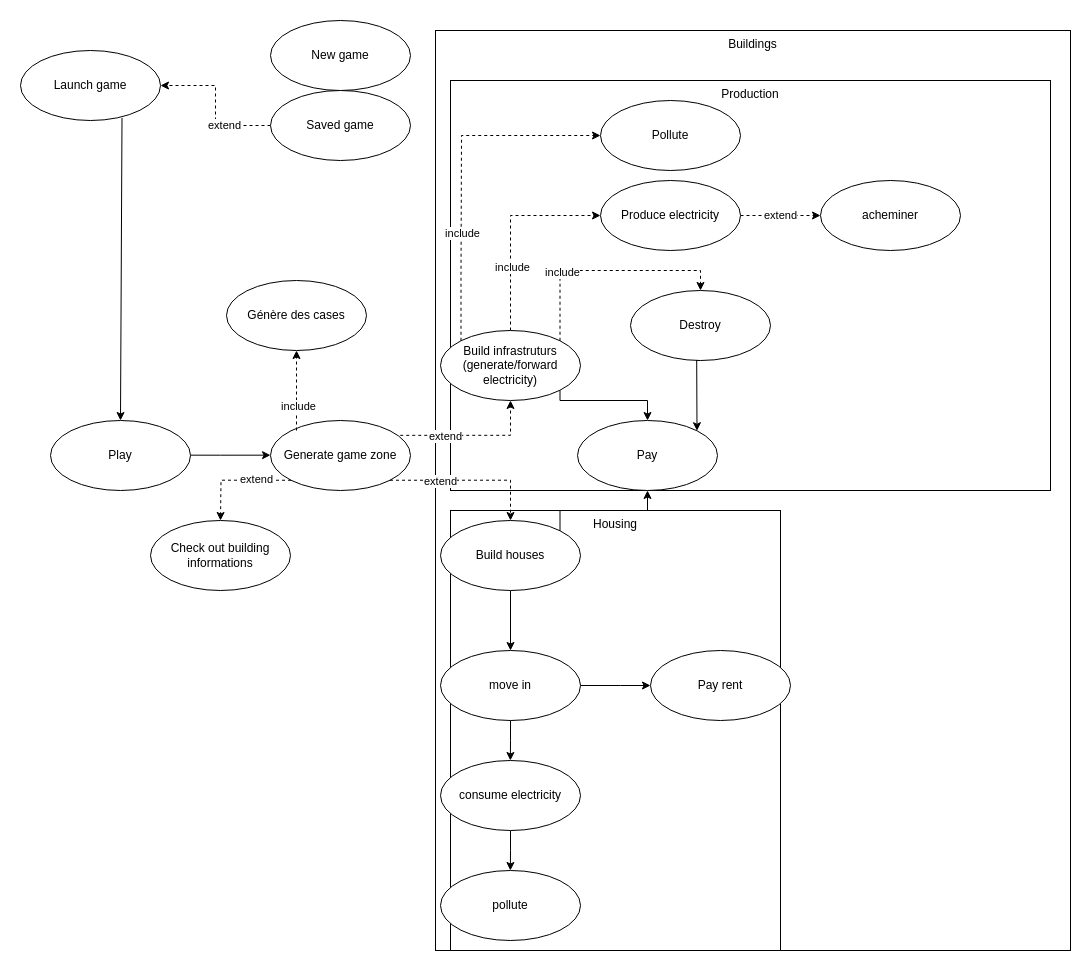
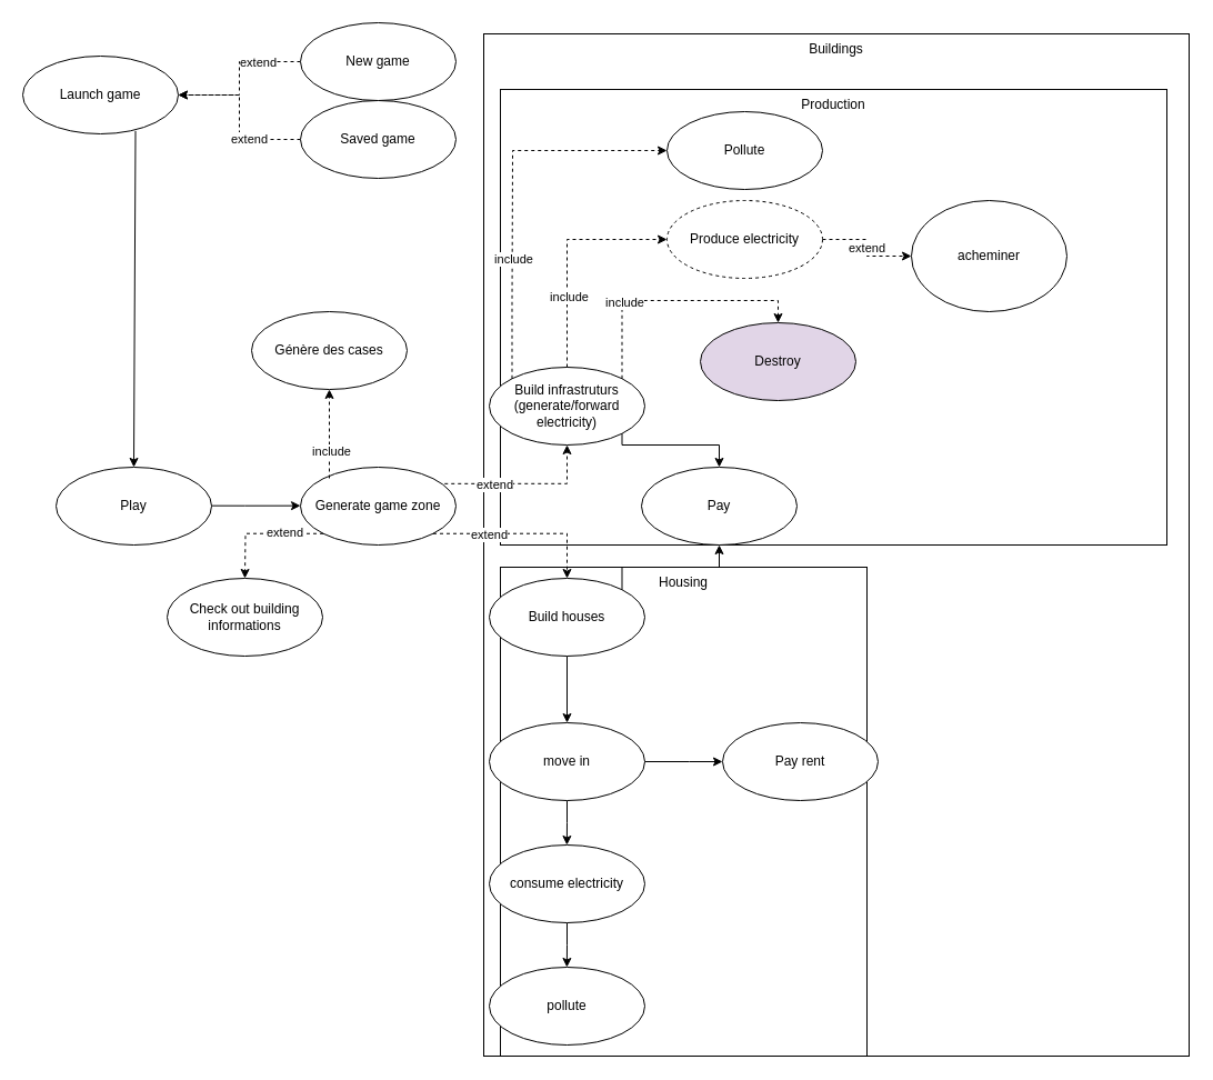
  <mxCell id="0" />
  <mxCell id="1" parent="0" />
  <mxCell id="2" value="Housing" style="rounded=0;whiteSpace=wrap;html=1;fillColor=none;gradientColor=none;align=center;verticalAlign=top;" parent="1" vertex="1"><mxGeometry x="450" y="510" width="330" height="440" as="geometry" /></mxCell>
  <mxCell id="3" value="Buildings" style="rounded=0;whiteSpace=wrap;html=1;fillColor=none;gradientColor=none;align=center;verticalAlign=top;" parent="1" vertex="1"><mxGeometry x="435" y="30" width="635" height="920" as="geometry" /></mxCell>
  <mxCell id="4" value="Production" style="rounded=0;whiteSpace=wrap;html=1;fillColor=none;gradientColor=none;align=center;verticalAlign=top;" parent="1" vertex="1"><mxGeometry x="450" y="80" width="600" height="410" as="geometry" /></mxCell>
  <mxCell id="5" value="Launch game" style="ellipse;whiteSpace=wrap;html=1;" parent="1" vertex="1"><mxGeometry x="20" y="50" width="140" height="70" as="geometry" /></mxCell>
+ <mxCell id="6" style="rounded=0;orthogonalLoop=1;jettySize=auto;html=1;entryX=1;entryY=0.5;entryDx=0;entryDy=0;edgeStyle=orthogonalEdgeStyle;dashed=1;" parent="1" source="8" target="5" edge="1"><mxGeometry relative="1" as="geometry" /></mxCell>
+ <mxCell id="7" value="extend" style="edgeLabel;html=1;align=center;verticalAlign=middle;resizable=0;points=[];" parent="6" vertex="1" connectable="0"><mxGeometry x="-0.443" relative="1" as="geometry"><mxPoint as="offset" /></mxGeometry></mxCell>
  <mxCell id="8" value="New game" style="ellipse;whiteSpace=wrap;html=1;" parent="1" vertex="1"><mxGeometry x="270" y="20" width="140" height="70" as="geometry" /></mxCell>
  <mxCell id="9" style="edgeStyle=orthogonalEdgeStyle;rounded=0;orthogonalLoop=1;jettySize=auto;html=1;dashed=1;" parent="1" source="11" target="5" edge="1"><mxGeometry relative="1" as="geometry" /></mxCell>
  <mxCell id="10" value="extend" style="edgeLabel;html=1;align=center;verticalAlign=middle;resizable=0;points=[];" parent="9" vertex="1" connectable="0"><mxGeometry x="-0.373" y="-1" relative="1" as="geometry"><mxPoint as="offset" /></mxGeometry></mxCell>
  <mxCell id="11" value="Saved game" style="ellipse;whiteSpace=wrap;html=1;" parent="1" vertex="1"><mxGeometry x="270" y="90" width="140" height="70" as="geometry" /></mxCell>
  <mxCell id="12" value="Play" style="ellipse;whiteSpace=wrap;html=1;" parent="1" vertex="1"><mxGeometry x="50" y="420" width="140" height="70" as="geometry" /></mxCell>
  <mxCell id="13" value="" style="edgeStyle=orthogonalEdgeStyle;rounded=0;orthogonalLoop=1;jettySize=auto;html=1;" parent="1" edge="1"><mxGeometry relative="1" as="geometry"><mxPoint x="190" y="454.66" as="sourcePoint" /><mxPoint x="270" y="454.66" as="targetPoint" /><Array as="points"><mxPoint x="220" y="455" /><mxPoint x="220" y="455" /></Array></mxGeometry></mxCell>
  <mxCell id="14" value="Generate game zone" style="ellipse;whiteSpace=wrap;html=1;" parent="1" vertex="1"><mxGeometry x="270" y="420" width="140" height="70" as="geometry" /></mxCell>
  <mxCell id="15" style="edgeStyle=orthogonalEdgeStyle;rounded=0;orthogonalLoop=1;jettySize=auto;html=1;exitX=0.5;exitY=1;exitDx=0;exitDy=0;entryX=0.5;entryY=0;entryDx=0;entryDy=0;" parent="1" source="17" target="26" edge="1"><mxGeometry relative="1" as="geometry" /></mxCell>
  <mxCell id="16" style="edgeStyle=orthogonalEdgeStyle;rounded=0;orthogonalLoop=1;jettySize=auto;html=1;exitX=1;exitY=0;exitDx=0;exitDy=0;entryX=0.5;entryY=1;entryDx=0;entryDy=0;" parent="1" source="17" target="30" edge="1"><mxGeometry relative="1" as="geometry"><Array as="points"><mxPoint x="560" y="510" /><mxPoint x="647" y="510" /></Array></mxGeometry></mxCell>
  <mxCell id="17" value="Build houses" style="ellipse;whiteSpace=wrap;html=1;" parent="1" vertex="1"><mxGeometry x="440" y="520" width="140" height="70" as="geometry" /></mxCell>
  <mxCell id="18" style="edgeStyle=orthogonalEdgeStyle;rounded=0;orthogonalLoop=1;jettySize=auto;html=1;dashed=1;entryX=0.5;entryY=0;entryDx=0;entryDy=0;exitX=1;exitY=1;exitDx=0;exitDy=0;" parent="1" source="14" target="17" edge="1"><mxGeometry relative="1" as="geometry"><mxPoint x="414" y="460.004" as="sourcePoint" /><mxPoint x="580" y="460" as="targetPoint" /><Array as="points"><mxPoint x="510" y="480" /></Array></mxGeometry></mxCell>
  <mxCell id="19" value="extend" style="edgeLabel;html=1;align=center;verticalAlign=middle;resizable=0;points=[];" parent="18" vertex="1" connectable="0"><mxGeometry x="-0.373" y="-1" relative="1" as="geometry"><mxPoint as="offset" /></mxGeometry></mxCell>
  <mxCell id="20" style="edgeStyle=orthogonalEdgeStyle;rounded=0;orthogonalLoop=1;jettySize=auto;html=1;dashed=1;exitX=1;exitY=1;exitDx=0;exitDy=0;" parent="1" edge="1"><mxGeometry relative="1" as="geometry"><mxPoint x="399.743" y="434.835" as="sourcePoint" /><mxPoint x="510" y="400" as="targetPoint" /><Array as="points"><mxPoint x="510" y="435" /><mxPoint x="510" y="400" /></Array></mxGeometry></mxCell>
  <mxCell id="21" value="extend" style="edgeLabel;html=1;align=center;verticalAlign=middle;resizable=0;points=[];" parent="20" vertex="1" connectable="0"><mxGeometry x="-0.373" y="-1" relative="1" as="geometry"><mxPoint as="offset" /></mxGeometry></mxCell>
  <mxCell id="22" style="edgeStyle=orthogonalEdgeStyle;rounded=0;orthogonalLoop=1;jettySize=auto;html=1;exitX=1;exitY=1;exitDx=0;exitDy=0;entryX=0.5;entryY=0;entryDx=0;entryDy=0;" parent="1" source="23" target="30" edge="1"><mxGeometry relative="1" as="geometry"><Array as="points"><mxPoint x="560" y="400" /><mxPoint x="647" y="400" /></Array></mxGeometry></mxCell>
  <mxCell id="23" value="Build infrastruturs (generate/forward electricity)" style="ellipse;whiteSpace=wrap;html=1;" parent="1" vertex="1"><mxGeometry x="440" y="330" width="140" height="70" as="geometry" /></mxCell>
  <mxCell id="24" style="edgeStyle=orthogonalEdgeStyle;rounded=0;orthogonalLoop=1;jettySize=auto;html=1;exitX=0.5;exitY=1;exitDx=0;exitDy=0;" parent="1" source="26" edge="1"><mxGeometry relative="1" as="geometry"><mxPoint x="509.862" y="760" as="targetPoint" /></mxGeometry></mxCell>
  <mxCell id="25" style="edgeStyle=orthogonalEdgeStyle;rounded=0;orthogonalLoop=1;jettySize=auto;html=1;exitX=1;exitY=0.5;exitDx=0;exitDy=0;entryX=0;entryY=0.5;entryDx=0;entryDy=0;" parent="1" source="26" edge="1" target="31"><mxGeometry relative="1" as="geometry"><mxPoint x="390" y="685" as="targetPoint" /><Array as="points"><mxPoint x="620" y="685" /><mxPoint x="620" y="685" /></Array></mxGeometry></mxCell>
  <mxCell id="26" value="move in" style="ellipse;whiteSpace=wrap;html=1;" parent="1" vertex="1"><mxGeometry x="440" y="650" width="140" height="70" as="geometry" /></mxCell>
  <mxCell id="27" style="edgeStyle=orthogonalEdgeStyle;rounded=0;orthogonalLoop=1;jettySize=auto;html=1;exitX=0.5;exitY=1;exitDx=0;exitDy=0;" parent="1" source="28" edge="1"><mxGeometry relative="1" as="geometry"><mxPoint x="509.862" y="870" as="targetPoint" /></mxGeometry></mxCell>
  <mxCell id="28" value="consume electricity" style="ellipse;whiteSpace=wrap;html=1;" parent="1" vertex="1"><mxGeometry x="440" y="760" width="140" height="70" as="geometry" /></mxCell>
  <mxCell id="29" value="pollute" style="ellipse;whiteSpace=wrap;html=1;" parent="1" vertex="1"><mxGeometry x="440" y="870" width="140" height="70" as="geometry" /></mxCell>
  <mxCell id="30" value="Pay" style="ellipse;whiteSpace=wrap;html=1;" parent="1" vertex="1"><mxGeometry x="577" y="420" width="140" height="70" as="geometry" /></mxCell>
  <mxCell id="31" value="Pay rent" style="ellipse;whiteSpace=wrap;html=1;" parent="1" vertex="1"><mxGeometry x="650" y="650" width="140" height="70" as="geometry" /></mxCell>
  <mxCell id="32" style="edgeStyle=orthogonalEdgeStyle;rounded=0;orthogonalLoop=1;jettySize=auto;html=1;dashed=1;exitX=0;exitY=1;exitDx=0;exitDy=0;" parent="1" source="14" edge="1"><mxGeometry relative="1" as="geometry"><mxPoint x="180.003" y="524.835" as="sourcePoint" /><mxPoint x="220" y="520" as="targetPoint" /><Array as="points" /></mxGeometry></mxCell>
  <mxCell id="33" value="extend" style="edgeLabel;html=1;align=center;verticalAlign=middle;resizable=0;points=[];" parent="32" vertex="1" connectable="0"><mxGeometry x="-0.373" y="-1" relative="1" as="geometry"><mxPoint as="offset" /></mxGeometry></mxCell>
  <mxCell id="34" value="Check out building informations" style="ellipse;whiteSpace=wrap;html=1;" parent="1" vertex="1"><mxGeometry x="150" y="520" width="140" height="70" as="geometry" /></mxCell>
  <mxCell id="35" style="edgeStyle=orthogonalEdgeStyle;rounded=0;orthogonalLoop=1;jettySize=auto;html=1;dashed=1;exitX=1;exitY=0;exitDx=0;exitDy=0;entryX=0.5;entryY=0;entryDx=0;entryDy=0;" parent="1" source="23" target="38" edge="1"><mxGeometry relative="1" as="geometry"><mxPoint x="500.003" y="294.835" as="sourcePoint" /><mxPoint x="700" y="270" as="targetPoint" /><Array as="points"><mxPoint x="560" y="270" /><mxPoint x="700" y="270" /></Array></mxGeometry></mxCell>
  <mxCell id="36" value="include" style="edgeLabel;html=1;align=center;verticalAlign=middle;resizable=0;points=[];" parent="35" vertex="1" connectable="0"><mxGeometry x="-0.373" y="-1" relative="1" as="geometry"><mxPoint as="offset" /></mxGeometry></mxCell>
- <mxCell id="37" style="edgeStyle=orthogonalEdgeStyle;rounded=0;orthogonalLoop=1;jettySize=auto;html=1;entryX=1;entryY=0;entryDx=0;entryDy=0;exitX=0.5;exitY=1;exitDx=0;exitDy=0;" parent="1" source="38" target="30" edge="1"><mxGeometry relative="1" as="geometry"><mxPoint x="696" y="330" as="sourcePoint" /><Array as="points"><mxPoint x="696" y="315" /><mxPoint x="696" y="340" /></Array></mxGeometry></mxCell>
- <mxCell id="38" value="Destroy" style="ellipse;whiteSpace=wrap;html=1;" parent="1" vertex="1"><mxGeometry x="630" y="290" width="140" height="70" as="geometry" /></mxCell>
+ <mxCell id="38" value="Destroy" style="ellipse;whiteSpace=wrap;html=1;fillColor=#e1d5e7;" parent="1" vertex="1"><mxGeometry x="630" y="290" width="140" height="70" as="geometry" /></mxCell>
  <mxCell id="39" style="edgeStyle=orthogonalEdgeStyle;rounded=0;orthogonalLoop=1;jettySize=auto;html=1;dashed=1;exitX=0;exitY=0;exitDx=0;exitDy=0;entryX=0;entryY=0.5;entryDx=0;entryDy=0;" parent="1" source="23" target="43" edge="1"><mxGeometry relative="1" as="geometry"><mxPoint x="509.58" y="325" as="sourcePoint" /><mxPoint x="500" y="140" as="targetPoint" /><Array as="points"><mxPoint x="461" y="275" /><mxPoint x="461" y="135" /></Array></mxGeometry></mxCell>
  <mxCell id="40" value="include" style="edgeLabel;html=1;align=center;verticalAlign=middle;resizable=0;points=[];" parent="39" vertex="1" connectable="0"><mxGeometry x="-0.373" y="-1" relative="1" as="geometry"><mxPoint as="offset" /></mxGeometry></mxCell>
  <mxCell id="41" value="extend" style="edgeStyle=orthogonalEdgeStyle;rounded=0;orthogonalLoop=1;jettySize=auto;html=1;exitX=1;exitY=0.5;exitDx=0;exitDy=0;entryX=0;entryY=0.5;entryDx=0;entryDy=0;dashed=1;" parent="1" source="42" target="49" edge="1"><mxGeometry relative="1" as="geometry" /></mxCell>
- <mxCell id="42" value="Produce electricity" style="ellipse;whiteSpace=wrap;html=1;" parent="1" vertex="1"><mxGeometry x="600" y="180" width="140" height="70" as="geometry" /></mxCell>
+ <mxCell id="42" value="Produce electricity" style="ellipse;whiteSpace=wrap;html=1;dashed=1;" parent="1" vertex="1"><mxGeometry x="600" y="180" width="140" height="70" as="geometry" /></mxCell>
  <mxCell id="43" value="Pollute" style="ellipse;whiteSpace=wrap;html=1;" parent="1" vertex="1"><mxGeometry x="600" y="100" width="140" height="70" as="geometry" /></mxCell>
  <mxCell id="44" style="edgeStyle=orthogonalEdgeStyle;rounded=0;orthogonalLoop=1;jettySize=auto;html=1;dashed=1;exitX=0;exitY=0;exitDx=0;exitDy=0;entryX=0;entryY=0.5;entryDx=0;entryDy=0;" parent="1" target="42" edge="1"><mxGeometry relative="1" as="geometry"><mxPoint x="510.003" y="330.001" as="sourcePoint" /><mxPoint x="649.5" y="124.75" as="targetPoint" /><Array as="points"><mxPoint x="510" y="265" /><mxPoint x="510" y="215" /></Array></mxGeometry></mxCell>
  <mxCell id="45" value="include" style="edgeLabel;html=1;align=center;verticalAlign=middle;resizable=0;points=[];" parent="44" vertex="1" connectable="0"><mxGeometry x="-0.373" y="-1" relative="1" as="geometry"><mxPoint as="offset" /></mxGeometry></mxCell>
  <mxCell id="46" style="edgeStyle=orthogonalEdgeStyle;rounded=0;orthogonalLoop=1;jettySize=auto;html=1;dashed=1;" parent="1" edge="1"><mxGeometry relative="1" as="geometry"><mxPoint x="296" y="430" as="sourcePoint" /><mxPoint x="296" y="350" as="targetPoint" /><Array as="points"><mxPoint x="296" y="400" /><mxPoint x="296" y="400" /></Array></mxGeometry></mxCell>
  <mxCell id="47" value="include" style="edgeLabel;html=1;align=center;verticalAlign=middle;resizable=0;points=[];" parent="46" vertex="1" connectable="0"><mxGeometry x="-0.373" y="-1" relative="1" as="geometry"><mxPoint as="offset" /></mxGeometry></mxCell>
  <mxCell id="48" value="Génère des cases" style="ellipse;whiteSpace=wrap;html=1;" parent="1" vertex="1"><mxGeometry x="226" y="280" width="140" height="70" as="geometry" /></mxCell>
- <mxCell id="49" value="acheminer" style="ellipse;whiteSpace=wrap;html=1;" parent="1" vertex="1"><mxGeometry x="820" y="180" width="140" height="70" as="geometry" /></mxCell>
+ <mxCell id="49" value="acheminer" style="ellipse;whiteSpace=wrap;html=1;" parent="1" vertex="1"><mxGeometry x="820" y="180" width="140" height="100" as="geometry" /></mxCell>
  <mxCell id="50" value="" style="endArrow=classic;html=1;rounded=0;exitX=0.725;exitY=0.963;exitDx=0;exitDy=0;entryX=0.5;entryY=0;entryDx=0;entryDy=0;exitPerimeter=0;" edge="1" parent="1" source="5" target="12"><mxGeometry width="50" height="50" relative="1" as="geometry"><mxPoint x="440" y="330" as="sourcePoint" /><mxPoint x="490" y="280" as="targetPoint" /><Array as="points" /></mxGeometry></mxCell>
